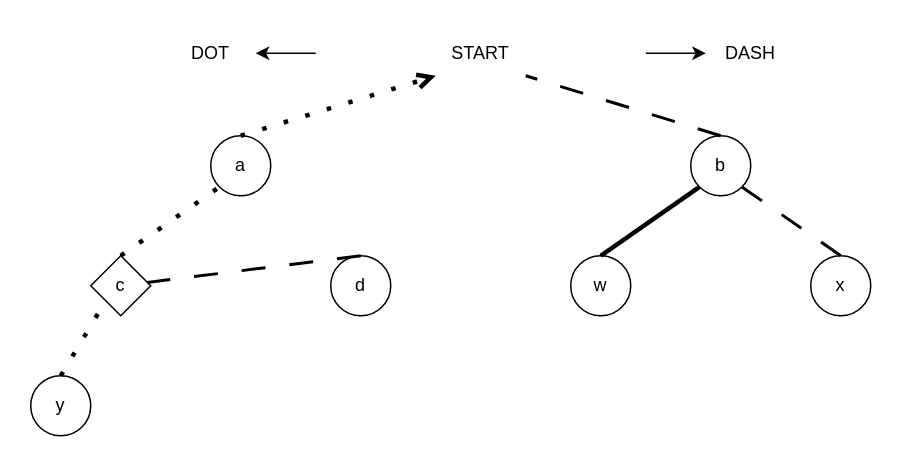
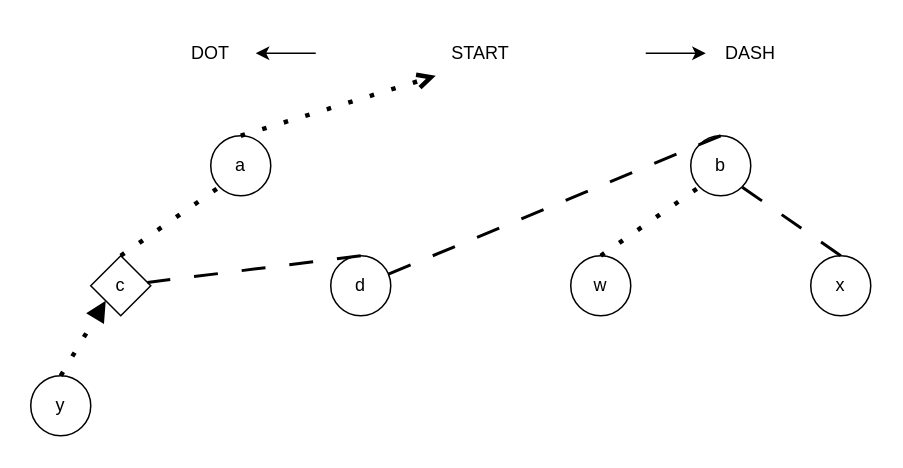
  <mxCell id="0" />
  <mxCell id="1" parent="0" />
  <mxCell id="2" value="a" style="ellipse;whiteSpace=wrap;html=1;aspect=fixed;" parent="1" vertex="1"><mxGeometry x="140" y="90" width="40" height="40" as="geometry" /></mxCell>
  <mxCell id="3" value="b" style="ellipse;whiteSpace=wrap;html=1;aspect=fixed;" parent="1" vertex="1"><mxGeometry x="460" y="90" width="40" height="40" as="geometry" /></mxCell>
  <mxCell id="4" value="START" style="text;html=1;strokeColor=none;fillColor=none;align=center;verticalAlign=middle;whiteSpace=wrap;rounded=0;" parent="1" vertex="1"><mxGeometry x="290" y="20" width="60" height="30" as="geometry" /></mxCell>
  <mxCell id="5" value="" style="endArrow=open;dashed=1;html=1;dashPattern=1 4;strokeWidth=3;rounded=0;entryX=0;entryY=1;entryDx=0;entryDy=0;exitX=0.5;exitY=0;exitDx=0;exitDy=0;" parent="1" source="2" target="4" edge="1"><mxGeometry width="50" height="50" relative="1" as="geometry"><mxPoint x="160" y="120" as="sourcePoint" /><mxPoint x="210" y="70" as="targetPoint" /></mxGeometry></mxCell>
- <mxCell id="6" value="" style="endArrow=none;dashed=1;html=1;rounded=0;entryX=1;entryY=1;entryDx=0;entryDy=0;exitX=0.5;exitY=0;exitDx=0;exitDy=0;dashPattern=8 8;strokeWidth=2;" parent="1" source="3" target="4" edge="1"><mxGeometry width="50" height="50" relative="1" as="geometry"><mxPoint x="340" y="170" as="sourcePoint" /><mxPoint x="390" y="120" as="targetPoint" /></mxGeometry></mxCell>
+ <mxCell id="6" value="" style="endArrow=none;dashed=1;html=1;rounded=0;exitX=0.5;exitY=0;exitDx=0;exitDy=0;dashPattern=8 8;strokeWidth=2;" parent="1" source="3" target="8" edge="1"><mxGeometry width="50" height="50" relative="1" as="geometry"><mxPoint x="340" y="170" as="sourcePoint" /><mxPoint x="390" y="120" as="targetPoint" /></mxGeometry></mxCell>
  <mxCell id="7" value="c" style="rhombus;whiteSpace=wrap;html=1;aspect=fixed;" parent="1" vertex="1"><mxGeometry x="60" y="170" width="40" height="40" as="geometry" /></mxCell>
  <mxCell id="8" value="d" style="ellipse;whiteSpace=wrap;html=1;aspect=fixed;" parent="1" vertex="1"><mxGeometry x="220" y="170" width="40" height="40" as="geometry" /></mxCell>
  <mxCell id="9" value="w" style="ellipse;whiteSpace=wrap;html=1;aspect=fixed;" parent="1" vertex="1"><mxGeometry x="380" y="170" width="40" height="40" as="geometry" /></mxCell>
  <mxCell id="10" value="x" style="ellipse;whiteSpace=wrap;html=1;aspect=fixed;" parent="1" vertex="1"><mxGeometry x="540" y="170" width="40" height="40" as="geometry" /></mxCell>
  <mxCell id="11" value="y" style="ellipse;whiteSpace=wrap;html=1;aspect=fixed;" parent="1" vertex="1"><mxGeometry x="20" y="250" width="40" height="40" as="geometry" /></mxCell>
  <mxCell id="12" value="" style="endArrow=none;dashed=1;html=1;dashPattern=1 4;strokeWidth=3;rounded=0;entryX=0;entryY=1;entryDx=0;entryDy=0;exitX=0.5;exitY=0;exitDx=0;exitDy=0;" parent="1" source="7" target="2" edge="1"><mxGeometry width="50" height="50" relative="1" as="geometry"><mxPoint x="300" y="370" as="sourcePoint" /><mxPoint x="350" y="320" as="targetPoint" /></mxGeometry></mxCell>
  <mxCell id="13" value="" style="endArrow=none;dashed=1;html=1;rounded=0;exitX=0.5;exitY=0;exitDx=0;exitDy=0;dashPattern=8 8;strokeWidth=2;" parent="1" source="8" target="7" edge="1"><mxGeometry width="50" height="50" relative="1" as="geometry"><mxPoint x="10" y="210" as="sourcePoint" /><mxPoint x="60" y="160" as="targetPoint" /></mxGeometry></mxCell>
- <mxCell id="14" value="" style="endArrow=none;dashed=1;html=1;dashPattern=1 4;strokeWidth=3;rounded=0;entryX=0;entryY=1;entryDx=0;entryDy=0;exitX=0.5;exitY=0;exitDx=0;exitDy=0;" parent="1" source="11" target="7" edge="1"><mxGeometry width="50" height="50" relative="1" as="geometry"><mxPoint x="-170" y="290" as="sourcePoint" /><mxPoint x="-120" y="240" as="targetPoint" /></mxGeometry></mxCell>
- <mxCell id="15" value="" style="endArrow=none;dashed=0;html=1;rounded=0;entryX=0;entryY=1;entryDx=0;entryDy=0;exitX=0.5;exitY=0;exitDx=0;exitDy=0;dashPattern=1 4;strokeWidth=3;" parent="1" source="9" target="3" edge="1"><mxGeometry width="50" height="50" relative="1" as="geometry"><mxPoint x="400" y="180" as="sourcePoint" /><mxPoint x="450" y="130" as="targetPoint" /></mxGeometry></mxCell>
+ <mxCell id="14" value="" style="endArrow=block;dashed=1;html=1;dashPattern=1 4;strokeWidth=3;rounded=0;entryX=0;entryY=1;entryDx=0;entryDy=0;exitX=0.5;exitY=0;exitDx=0;exitDy=0;" parent="1" source="11" target="7" edge="1"><mxGeometry width="50" height="50" relative="1" as="geometry"><mxPoint x="-170" y="290" as="sourcePoint" /><mxPoint x="-120" y="240" as="targetPoint" /></mxGeometry></mxCell>
+ <mxCell id="15" value="" style="endArrow=none;dashed=1;html=1;rounded=0;entryX=0;entryY=1;entryDx=0;entryDy=0;exitX=0.5;exitY=0;exitDx=0;exitDy=0;dashPattern=1 4;strokeWidth=3;" parent="1" source="9" target="3" edge="1"><mxGeometry width="50" height="50" relative="1" as="geometry"><mxPoint x="400" y="180" as="sourcePoint" /><mxPoint x="450" y="130" as="targetPoint" /></mxGeometry></mxCell>
  <mxCell id="16" value="" style="endArrow=none;dashed=1;html=1;rounded=0;entryX=1;entryY=1;entryDx=0;entryDy=0;exitX=0.5;exitY=0;exitDx=0;exitDy=0;dashPattern=8 8;strokeWidth=2;" parent="1" source="10" target="3" edge="1"><mxGeometry width="50" height="50" relative="1" as="geometry"><mxPoint x="510" y="300" as="sourcePoint" /><mxPoint x="560" y="250" as="targetPoint" /></mxGeometry></mxCell>
  <mxCell id="17" value="" style="endArrow=classic;html=1;rounded=0;entryX=1;entryY=0.5;entryDx=0;entryDy=0;" parent="1" target="18" edge="1"><mxGeometry width="50" height="50" relative="1" as="geometry"><mxPoint x="210" y="35" as="sourcePoint" /><mxPoint x="170" y="39" as="targetPoint" /></mxGeometry></mxCell>
  <mxCell id="18" value="DOT" style="text;html=1;strokeColor=none;fillColor=none;align=center;verticalAlign=middle;whiteSpace=wrap;rounded=0;" parent="1" vertex="1"><mxGeometry x="110" y="20" width="60" height="30" as="geometry" /></mxCell>
  <mxCell id="19" value="" style="endArrow=classic;html=1;rounded=0;entryX=0;entryY=0.5;entryDx=0;entryDy=0;" parent="1" target="20" edge="1"><mxGeometry width="50" height="50" relative="1" as="geometry"><mxPoint x="430" y="35" as="sourcePoint" /><mxPoint x="530" y="39" as="targetPoint" /></mxGeometry></mxCell>
  <mxCell id="20" value="DASH" style="text;html=1;strokeColor=none;fillColor=none;align=center;verticalAlign=middle;whiteSpace=wrap;rounded=0;" parent="1" vertex="1"><mxGeometry x="470" y="20" width="60" height="30" as="geometry" /></mxCell>
